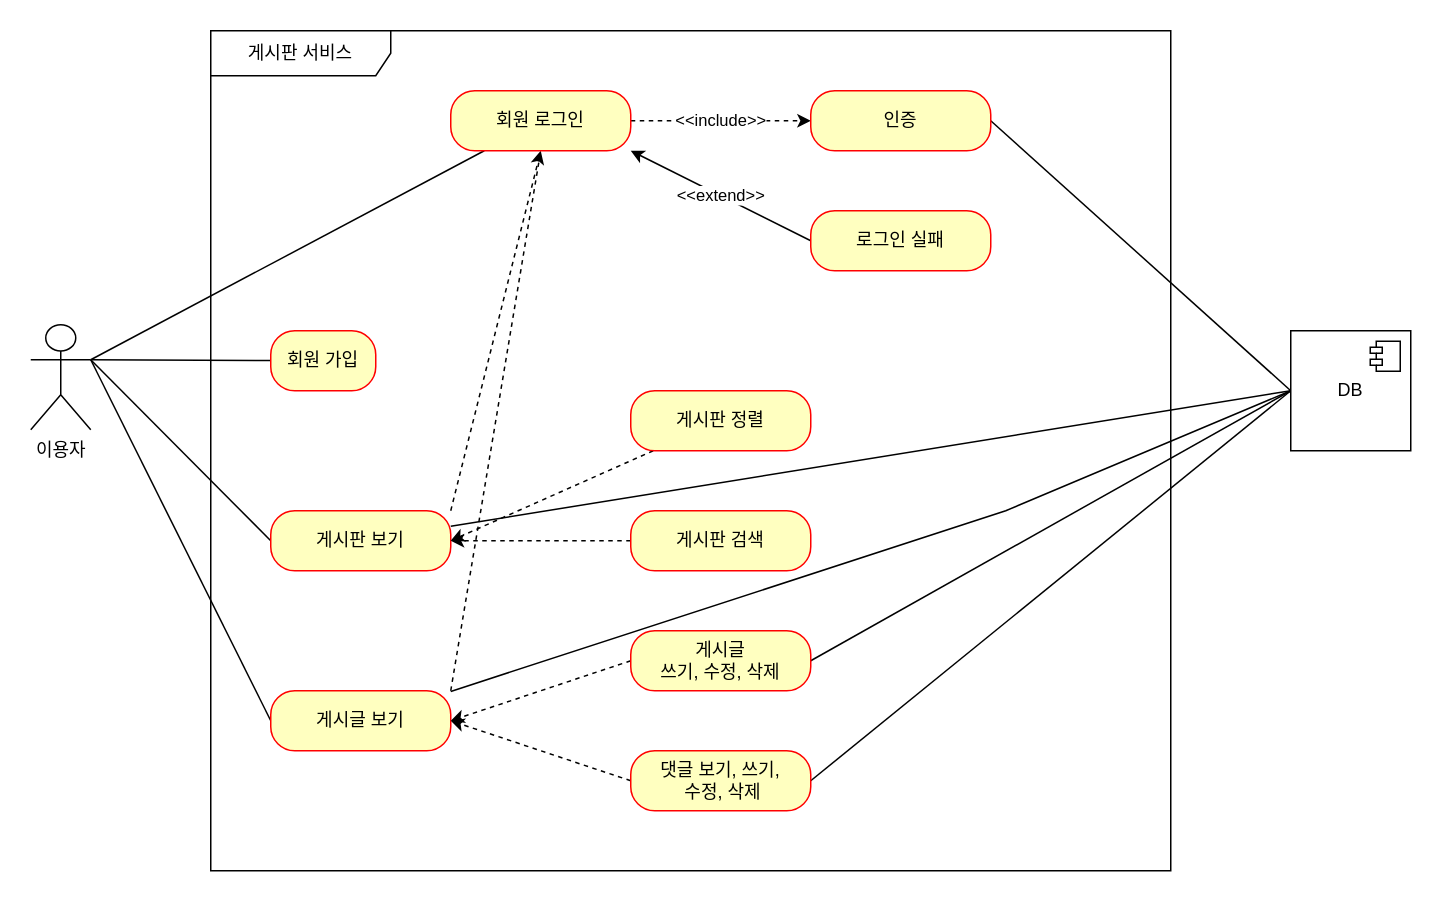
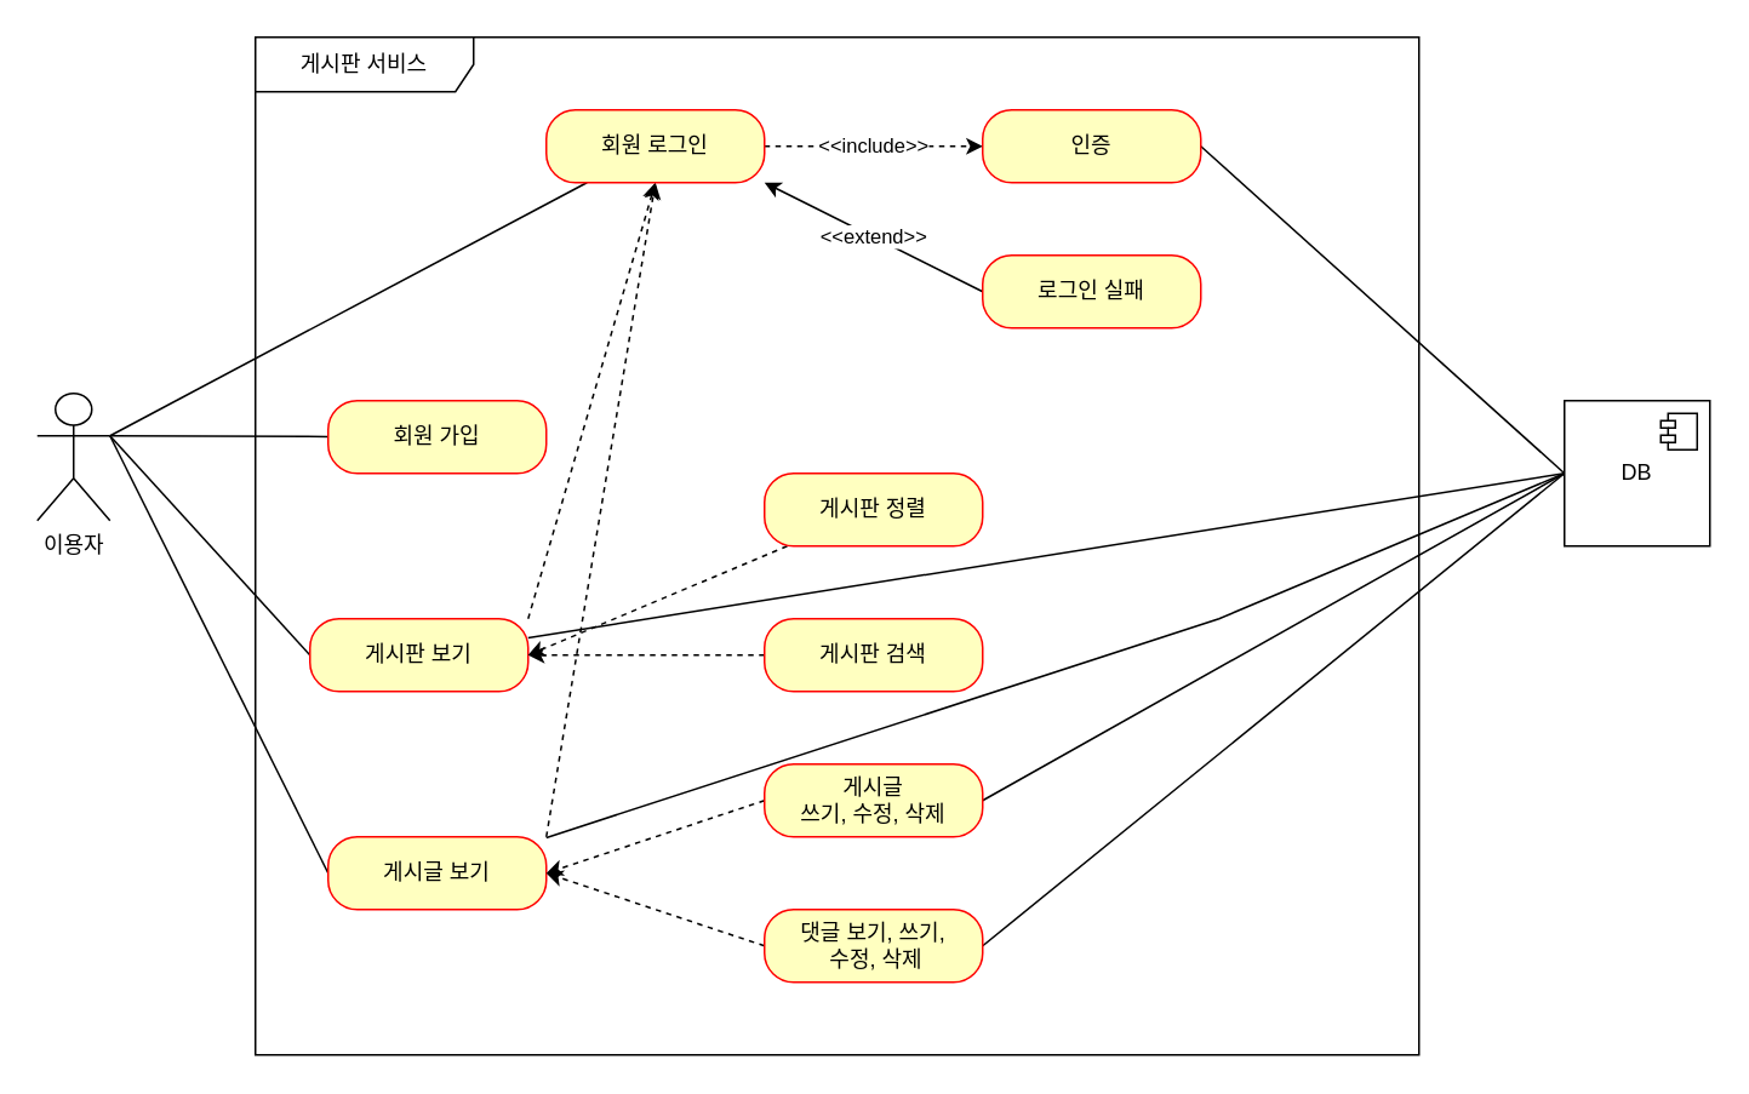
  <mxCell id="0" />
  <mxCell id="1" parent="0" />
  <mxCell id="2" value="이용자" style="shape=umlActor;verticalLabelPosition=bottom;verticalAlign=top;html=1;outlineConnect=0;" vertex="1" parent="1"><mxGeometry x="20" y="216" width="40" height="70" as="geometry" /></mxCell>
  <mxCell id="3" value="게시판 서비스" style="shape=umlFrame;whiteSpace=wrap;html=1;pointerEvents=0;width=120;height=30;" vertex="1" parent="1"><mxGeometry x="140" y="20" width="640" height="560" as="geometry" /></mxCell>
  <mxCell id="4" style="rounded=0;orthogonalLoop=1;jettySize=auto;html=1;entryX=1;entryY=0.333;entryDx=0;entryDy=0;entryPerimeter=0;endArrow=none;endFill=0;" edge="1" parent="1" source="5" target="2"><mxGeometry relative="1" as="geometry" /></mxCell>
- <mxCell id="5" value="회원 가입" style="rounded=1;whiteSpace=wrap;html=1;arcSize=40;fontColor=#000000;fillColor=#ffffc0;strokeColor=#ff0000;" vertex="1" parent="1"><mxGeometry x="180" y="220" width="70" height="40" as="geometry" /></mxCell>
+ <mxCell id="5" value="회원 가입" style="rounded=1;whiteSpace=wrap;html=1;arcSize=40;fontColor=#000000;fillColor=#ffffc0;strokeColor=#ff0000;" vertex="1" parent="1"><mxGeometry x="180" y="220" width="120" height="40" as="geometry" /></mxCell>
  <mxCell id="6" style="rounded=0;orthogonalLoop=1;jettySize=auto;html=1;entryX=1;entryY=0.333;entryDx=0;entryDy=0;entryPerimeter=0;endArrow=none;endFill=0;exitX=0;exitY=0.5;exitDx=0;exitDy=0;" edge="1" parent="1" source="9" target="2"><mxGeometry relative="1" as="geometry" /></mxCell>
  <mxCell id="7" style="rounded=0;orthogonalLoop=1;jettySize=auto;html=1;entryX=0.5;entryY=1;entryDx=0;entryDy=0;dashed=1;exitX=1;exitY=0;exitDx=0;exitDy=0;" edge="1" parent="1" source="9" target="16"><mxGeometry relative="1" as="geometry" /></mxCell>
  <mxCell id="8" style="rounded=0;orthogonalLoop=1;jettySize=auto;html=1;entryX=0;entryY=0.5;entryDx=0;entryDy=0;endArrow=none;endFill=0;" edge="1" parent="1" source="9" target="31"><mxGeometry relative="1" as="geometry" /></mxCell>
- <mxCell id="9" value="게시판 보기" style="rounded=1;whiteSpace=wrap;html=1;arcSize=40;fontColor=#000000;fillColor=#ffffc0;strokeColor=#ff0000;" vertex="1" parent="1"><mxGeometry x="180" y="340" width="120" height="40" as="geometry" /></mxCell>
+ <mxCell id="9" value="게시판 보기" style="rounded=1;whiteSpace=wrap;html=1;arcSize=40;fontColor=#000000;fillColor=#ffffc0;strokeColor=#ff0000;" vertex="1" parent="1"><mxGeometry x="170" y="340" width="120" height="40" as="geometry" /></mxCell>
  <mxCell id="10" style="rounded=0;orthogonalLoop=1;jettySize=auto;html=1;entryX=1;entryY=0.333;entryDx=0;entryDy=0;entryPerimeter=0;endArrow=none;endFill=0;exitX=0;exitY=0.5;exitDx=0;exitDy=0;" edge="1" parent="1" source="13" target="2"><mxGeometry relative="1" as="geometry" /></mxCell>
- <mxCell id="11" style="rounded=0;orthogonalLoop=1;jettySize=auto;html=1;entryX=0.5;entryY=1;entryDx=0;entryDy=0;dashed=1;exitX=1;exitY=0;exitDx=0;exitDy=0;endArrow=none;" edge="1" parent="1" source="13" target="16"><mxGeometry relative="1" as="geometry" /></mxCell>
+ <mxCell id="11" style="rounded=0;orthogonalLoop=1;jettySize=auto;html=1;entryX=0.5;entryY=1;entryDx=0;entryDy=0;dashed=1;exitX=1;exitY=0;exitDx=0;exitDy=0;" edge="1" parent="1" source="13" target="16"><mxGeometry relative="1" as="geometry" /></mxCell>
  <mxCell id="12" style="rounded=0;orthogonalLoop=1;jettySize=auto;html=1;entryX=0;entryY=0.5;entryDx=0;entryDy=0;endArrow=none;endFill=0;" edge="1" parent="1" source="13" target="31"><mxGeometry relative="1" as="geometry"><Array as="points"><mxPoint x="670" y="340" /></Array></mxGeometry></mxCell>
  <mxCell id="13" value="게시글 보기" style="rounded=1;whiteSpace=wrap;html=1;arcSize=40;fontColor=#000000;fillColor=#ffffc0;strokeColor=#ff0000;" vertex="1" parent="1"><mxGeometry x="180" y="460" width="120" height="40" as="geometry" /></mxCell>
  <mxCell id="14" style="rounded=0;orthogonalLoop=1;jettySize=auto;html=1;entryX=1;entryY=0.333;entryDx=0;entryDy=0;entryPerimeter=0;endArrow=none;endFill=0;" edge="1" parent="1" source="16" target="2"><mxGeometry relative="1" as="geometry" /></mxCell>
  <mxCell id="15" value="&amp;lt;&amp;lt;include&amp;gt;&amp;gt;" style="edgeStyle=orthogonalEdgeStyle;rounded=0;orthogonalLoop=1;jettySize=auto;html=1;entryX=0;entryY=0.5;entryDx=0;entryDy=0;endArrow=classic;endFill=1;dashed=1;" edge="1" parent="1" source="16" target="18"><mxGeometry relative="1" as="geometry" /></mxCell>
  <mxCell id="16" value="회원 로그인" style="rounded=1;whiteSpace=wrap;html=1;arcSize=40;fontColor=#000000;fillColor=#ffffc0;strokeColor=#ff0000;" vertex="1" parent="1"><mxGeometry x="300" y="60" width="120" height="40" as="geometry" /></mxCell>
  <mxCell id="17" style="rounded=0;orthogonalLoop=1;jettySize=auto;html=1;entryX=0;entryY=0.5;entryDx=0;entryDy=0;endArrow=none;endFill=0;exitX=1;exitY=0.5;exitDx=0;exitDy=0;" edge="1" parent="1" source="18" target="31"><mxGeometry relative="1" as="geometry" /></mxCell>
  <mxCell id="18" value="인증" style="rounded=1;whiteSpace=wrap;html=1;arcSize=40;fontColor=#000000;fillColor=#ffffc0;strokeColor=#ff0000;" vertex="1" parent="1"><mxGeometry x="540" y="60" width="120" height="40" as="geometry" /></mxCell>
  <mxCell id="19" value="&amp;lt;&amp;lt;extend&amp;gt;&amp;gt;" style="rounded=0;orthogonalLoop=1;jettySize=auto;html=1;exitX=0;exitY=0.5;exitDx=0;exitDy=0;dashed=0;entryX=1;entryY=1;entryDx=0;entryDy=0;" edge="1" parent="1" source="20" target="16"><mxGeometry relative="1" as="geometry"><mxPoint x="300" y="130" as="targetPoint" /></mxGeometry></mxCell>
  <mxCell id="20" value="로그인 실패" style="rounded=1;whiteSpace=wrap;html=1;arcSize=40;fontColor=#000000;fillColor=#ffffc0;strokeColor=#ff0000;" vertex="1" parent="1"><mxGeometry x="540" y="140" width="120" height="40" as="geometry" /></mxCell>
  <mxCell id="21" style="rounded=0;orthogonalLoop=1;jettySize=auto;html=1;entryX=1;entryY=0.5;entryDx=0;entryDy=0;dashed=1;" edge="1" parent="1" source="22" target="9"><mxGeometry relative="1" as="geometry" /></mxCell>
  <mxCell id="22" value="게시판 정렬" style="rounded=1;whiteSpace=wrap;html=1;arcSize=40;fontColor=#000000;fillColor=#ffffc0;strokeColor=#ff0000;" vertex="1" parent="1"><mxGeometry x="420" y="260" width="120" height="40" as="geometry" /></mxCell>
  <mxCell id="23" style="edgeStyle=orthogonalEdgeStyle;rounded=0;orthogonalLoop=1;jettySize=auto;html=1;entryX=1;entryY=0.5;entryDx=0;entryDy=0;dashed=1;" edge="1" parent="1" source="24" target="9"><mxGeometry relative="1" as="geometry" /></mxCell>
  <mxCell id="24" value="게시판 검색" style="rounded=1;whiteSpace=wrap;html=1;arcSize=40;fontColor=#000000;fillColor=#ffffc0;strokeColor=#ff0000;" vertex="1" parent="1"><mxGeometry x="420" y="340" width="120" height="40" as="geometry" /></mxCell>
  <mxCell id="25" style="rounded=0;orthogonalLoop=1;jettySize=auto;html=1;entryX=1;entryY=0.5;entryDx=0;entryDy=0;dashed=1;exitX=0;exitY=0.5;exitDx=0;exitDy=0;" edge="1" parent="1" source="27" target="13"><mxGeometry relative="1" as="geometry" /></mxCell>
  <mxCell id="26" style="rounded=0;orthogonalLoop=1;jettySize=auto;html=1;entryX=0;entryY=0.5;entryDx=0;entryDy=0;endArrow=none;endFill=0;exitX=1;exitY=0.5;exitDx=0;exitDy=0;" edge="1" parent="1" source="27" target="31"><mxGeometry relative="1" as="geometry" /></mxCell>
  <mxCell id="27" value="게시글 &lt;br&gt;쓰기, 수정, 삭제" style="rounded=1;whiteSpace=wrap;html=1;arcSize=40;fontColor=#000000;fillColor=#ffffc0;strokeColor=#ff0000;" vertex="1" parent="1"><mxGeometry x="420" y="420" width="120" height="40" as="geometry" /></mxCell>
  <mxCell id="28" style="rounded=0;orthogonalLoop=1;jettySize=auto;html=1;entryX=1;entryY=0.5;entryDx=0;entryDy=0;dashed=1;exitX=0;exitY=0.5;exitDx=0;exitDy=0;" edge="1" parent="1" source="30" target="13"><mxGeometry relative="1" as="geometry" /></mxCell>
  <mxCell id="29" style="rounded=0;orthogonalLoop=1;jettySize=auto;html=1;entryX=0;entryY=0.5;entryDx=0;entryDy=0;endArrow=none;endFill=0;exitX=1;exitY=0.5;exitDx=0;exitDy=0;" edge="1" parent="1" source="30" target="31"><mxGeometry relative="1" as="geometry" /></mxCell>
  <mxCell id="30" value="댓글 보기, 쓰기,&lt;br&gt;&amp;nbsp;수정, 삭제" style="rounded=1;whiteSpace=wrap;html=1;arcSize=40;fontColor=#000000;fillColor=#ffffc0;strokeColor=#ff0000;" vertex="1" parent="1"><mxGeometry x="420" y="500" width="120" height="40" as="geometry" /></mxCell>
  <mxCell id="31" value="DB" style="html=1;dropTarget=0;whiteSpace=wrap;" vertex="1" parent="1"><mxGeometry x="860" y="220" width="80" height="80" as="geometry" /></mxCell>
  <mxCell id="32" value="" style="shape=module;jettyWidth=8;jettyHeight=4;" vertex="1" parent="31"><mxGeometry x="1" width="20" height="20" relative="1" as="geometry"><mxPoint x="-27" y="7" as="offset" /></mxGeometry></mxCell>
